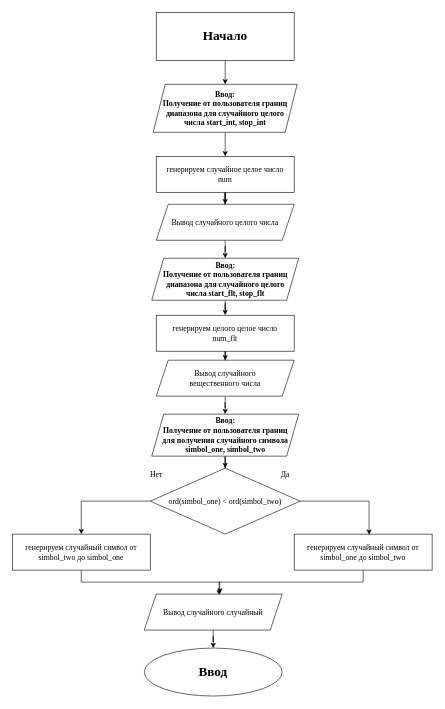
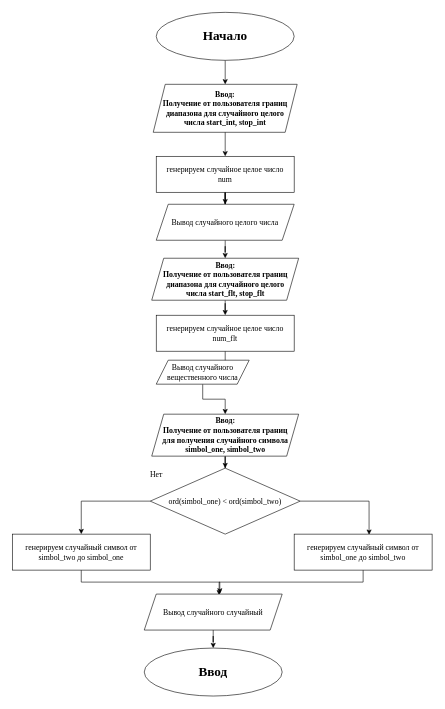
  <mxCell id="0" />
  <mxCell id="1" parent="0" />
  <mxCell id="2" value="" style="edgeStyle=orthogonalEdgeStyle;rounded=0;orthogonalLoop=1;jettySize=auto;html=1;" edge="1" parent="1" source="3" target="5"><mxGeometry relative="1" as="geometry" /></mxCell>
- <mxCell id="3" value="&lt;font face=&quot;Times New Roman&quot; style=&quot;font-size: 22px&quot;&gt;&lt;b&gt;Начало&lt;/b&gt;&lt;/font&gt;" style="whiteSpace=wrap;html=1;rounded=0;" vertex="1" parent="1"><mxGeometry x="260" y="20" width="230" height="80" as="geometry" /></mxCell>
+ <mxCell id="3" value="&lt;font face=&quot;Times New Roman&quot; style=&quot;font-size: 22px&quot;&gt;&lt;b&gt;Начало&lt;/b&gt;&lt;/font&gt;" style="ellipse;whiteSpace=wrap;html=1;" vertex="1" parent="1"><mxGeometry x="260" y="20" width="230" height="80" as="geometry" /></mxCell>
  <mxCell id="4" value="" style="edgeStyle=orthogonalEdgeStyle;rounded=0;orthogonalLoop=1;jettySize=auto;html=1;" edge="1" parent="1" source="22"><mxGeometry relative="1" as="geometry"><mxPoint x="375" y="300" as="targetPoint" /></mxGeometry></mxCell>
  <mxCell id="5" value="Ввод:&lt;br style=&quot;font-size: 13px&quot;&gt;Получение от пользователя границ диапазона для случайного целого &lt;br style=&quot;font-size: 13px&quot;&gt;числа start_int, stop_int" style="shape=parallelogram;perimeter=parallelogramPerimeter;whiteSpace=wrap;html=1;fixedSize=1;fontStyle=1;fontFamily=Times New Roman;fontSize=13;" vertex="1" parent="1"><mxGeometry x="255" y="140" width="240" height="80" as="geometry" /></mxCell>
  <mxCell id="6" value="" style="edgeStyle=orthogonalEdgeStyle;rounded=0;orthogonalLoop=1;jettySize=auto;html=1;fontFamily=Times New Roman;fontSize=13;" edge="1" parent="1" source="22" target="8"><mxGeometry relative="1" as="geometry" /></mxCell>
  <mxCell id="7" value="" style="edgeStyle=orthogonalEdgeStyle;rounded=0;orthogonalLoop=1;jettySize=auto;html=1;fontFamily=Times New Roman;fontSize=13;" edge="1" parent="1" source="8" target="10"><mxGeometry relative="1" as="geometry" /></mxCell>
  <mxCell id="8" value="Вывод случайного целого числа" style="shape=parallelogram;perimeter=parallelogramPerimeter;whiteSpace=wrap;html=1;fixedSize=1;fontFamily=Times New Roman;fontSize=13;" vertex="1" parent="1"><mxGeometry x="260" y="340" width="230" height="60" as="geometry" /></mxCell>
  <mxCell id="9" value="" style="edgeStyle=orthogonalEdgeStyle;rounded=0;orthogonalLoop=1;jettySize=auto;html=1;fontFamily=Times New Roman;fontSize=13;" edge="1" parent="1" source="10" target="12"><mxGeometry relative="1" as="geometry" /></mxCell>
  <mxCell id="10" value="&lt;span style=&quot;font-weight: 700&quot;&gt;Ввод:&lt;/span&gt;&lt;br style=&quot;font-weight: 700&quot;&gt;&lt;span style=&quot;font-weight: 700&quot;&gt;Получение от пользователя границ диапазона для случайного целого&lt;/span&gt;&lt;br style=&quot;font-weight: 700&quot;&gt;&lt;span style=&quot;font-weight: 700&quot;&gt;числа start_flt, stop_flt&lt;/span&gt;" style="shape=parallelogram;perimeter=parallelogramPerimeter;whiteSpace=wrap;html=1;fixedSize=1;fontFamily=Times New Roman;fontSize=13;" vertex="1" parent="1"><mxGeometry x="252.5" y="430" width="245" height="70" as="geometry" /></mxCell>
  <mxCell id="11" value="" style="edgeStyle=orthogonalEdgeStyle;rounded=0;orthogonalLoop=1;jettySize=auto;html=1;fontFamily=Times New Roman;fontSize=13;" edge="1" parent="1" source="12" target="14"><mxGeometry relative="1" as="geometry" /></mxCell>
- <mxCell id="12" value="&lt;span&gt;генерируем целого целое число&lt;/span&gt;&lt;br&gt;&lt;span&gt;num_flt&lt;/span&gt;" style="rounded=0;whiteSpace=wrap;html=1;fontFamily=Times New Roman;fontSize=13;" vertex="1" parent="1"><mxGeometry x="260" y="525" width="230" height="60" as="geometry" /></mxCell>
+ <mxCell id="12" value="&lt;span&gt;генерируем случайное целое число&lt;/span&gt;&lt;br&gt;&lt;span&gt;num_flt&lt;/span&gt;" style="rounded=0;whiteSpace=wrap;html=1;fontFamily=Times New Roman;fontSize=13;" vertex="1" parent="1"><mxGeometry x="260" y="525" width="230" height="60" as="geometry" /></mxCell>
  <mxCell id="13" value="" style="edgeStyle=orthogonalEdgeStyle;rounded=0;orthogonalLoop=1;jettySize=auto;html=1;fontFamily=Times New Roman;fontSize=13;" edge="1" parent="1" source="14" target="16"><mxGeometry relative="1" as="geometry" /></mxCell>
- <mxCell id="14" value="Вывод случайного &lt;br&gt;вещественного числа" style="shape=parallelogram;perimeter=parallelogramPerimeter;whiteSpace=wrap;html=1;fixedSize=1;fontFamily=Times New Roman;fontSize=13;" vertex="1" parent="1"><mxGeometry x="260" y="600" width="230" height="60" as="geometry" /></mxCell>
+ <mxCell id="14" value="Вывод случайного &lt;br&gt;вещественного числа" style="shape=parallelogram;perimeter=parallelogramPerimeter;whiteSpace=wrap;html=1;fixedSize=1;fontFamily=Times New Roman;fontSize=13;" vertex="1" parent="1"><mxGeometry x="260" y="600" width="155" height="40" as="geometry" /></mxCell>
  <mxCell id="15" value="" style="edgeStyle=orthogonalEdgeStyle;rounded=0;orthogonalLoop=1;jettySize=auto;html=1;fontFamily=Times New Roman;fontSize=13;" edge="1" parent="1" source="16" target="19"><mxGeometry relative="1" as="geometry" /></mxCell>
  <mxCell id="16" value="&lt;span style=&quot;font-weight: 700&quot;&gt;Ввод:&lt;/span&gt;&lt;br style=&quot;font-weight: 700&quot;&gt;&lt;span style=&quot;font-weight: 700&quot;&gt;Получение от пользователя границ &lt;br&gt;для получения случайного символа&lt;br&gt;simbol_one, simbol_two&lt;br&gt;&lt;/span&gt;" style="shape=parallelogram;perimeter=parallelogramPerimeter;whiteSpace=wrap;html=1;fixedSize=1;fontFamily=Times New Roman;fontSize=13;" vertex="1" parent="1"><mxGeometry x="252.5" y="690" width="245" height="70" as="geometry" /></mxCell>
  <mxCell id="17" style="edgeStyle=orthogonalEdgeStyle;rounded=0;orthogonalLoop=1;jettySize=auto;html=1;entryX=0.543;entryY=0.017;entryDx=0;entryDy=0;entryPerimeter=0;fontFamily=Times New Roman;fontSize=13;" edge="1" parent="1" source="19" target="25"><mxGeometry relative="1" as="geometry"><Array as="points"><mxPoint x="615" y="835" /></Array></mxGeometry></mxCell>
  <mxCell id="18" style="edgeStyle=orthogonalEdgeStyle;rounded=0;orthogonalLoop=1;jettySize=auto;html=1;fontFamily=Times New Roman;fontSize=13;" edge="1" parent="1" source="19" target="27"><mxGeometry relative="1" as="geometry"><Array as="points"><mxPoint x="135" y="835" /></Array></mxGeometry></mxCell>
  <mxCell id="19" value="ord(simbol_one) &amp;lt; ord(simbol_two)" style="rhombus;whiteSpace=wrap;html=1;fontFamily=Times New Roman;fontSize=13;" vertex="1" parent="1"><mxGeometry x="250" y="780" width="250" height="110" as="geometry" /></mxCell>
- <mxCell id="20" value="Да" style="text;html=1;align=center;verticalAlign=middle;resizable=0;points=[];autosize=1;fontSize=13;fontFamily=Times New Roman;" vertex="1" parent="1"><mxGeometry x="460" y="780" width="30" height="20" as="geometry" /></mxCell>
  <mxCell id="21" value="Нет" style="text;html=1;align=center;verticalAlign=middle;resizable=0;points=[];autosize=1;fontSize=13;fontFamily=Times New Roman;" vertex="1" parent="1"><mxGeometry x="240" y="780" width="40" height="20" as="geometry" /></mxCell>
  <mxCell id="22" value="генерируем случайное целое число&lt;br&gt;num" style="rounded=0;whiteSpace=wrap;html=1;fontFamily=Times New Roman;fontSize=13;" vertex="1" parent="1"><mxGeometry x="260" y="260" width="230" height="60" as="geometry" /></mxCell>
  <mxCell id="23" value="" style="edgeStyle=orthogonalEdgeStyle;rounded=0;orthogonalLoop=1;jettySize=auto;html=1;" edge="1" parent="1" source="5" target="22"><mxGeometry relative="1" as="geometry"><mxPoint x="375" y="220" as="sourcePoint" /><mxPoint x="375" y="300" as="targetPoint" /></mxGeometry></mxCell>
  <mxCell id="24" style="edgeStyle=orthogonalEdgeStyle;rounded=0;orthogonalLoop=1;jettySize=auto;html=1;entryX=0.543;entryY=0.033;entryDx=0;entryDy=0;entryPerimeter=0;fontFamily=Times New Roman;fontSize=13;" edge="1" parent="1" source="25" target="29"><mxGeometry relative="1" as="geometry"><Array as="points"><mxPoint x="605" y="970" /><mxPoint x="365" y="970" /></Array></mxGeometry></mxCell>
  <mxCell id="25" value="генерируем случайный символ от simbol_one до simbol_two" style="rounded=0;whiteSpace=wrap;html=1;fontFamily=Times New Roman;fontSize=13;" vertex="1" parent="1"><mxGeometry x="490" y="890" width="230" height="60" as="geometry" /></mxCell>
  <mxCell id="26" style="edgeStyle=orthogonalEdgeStyle;rounded=0;orthogonalLoop=1;jettySize=auto;html=1;entryX=0.548;entryY=-0.017;entryDx=0;entryDy=0;entryPerimeter=0;fontFamily=Times New Roman;fontSize=13;" edge="1" parent="1" source="27" target="29"><mxGeometry relative="1" as="geometry" /></mxCell>
  <mxCell id="27" value="генерируем случайный символ от simbol_two до simbol_one" style="rounded=0;whiteSpace=wrap;html=1;fontFamily=Times New Roman;fontSize=13;" vertex="1" parent="1"><mxGeometry x="20" y="890" width="230" height="60" as="geometry" /></mxCell>
  <mxCell id="28" value="" style="edgeStyle=orthogonalEdgeStyle;rounded=0;orthogonalLoop=1;jettySize=auto;html=1;fontFamily=Times New Roman;fontSize=13;" edge="1" parent="1" source="29" target="30"><mxGeometry relative="1" as="geometry" /></mxCell>
  <mxCell id="29" value="Вывод случайного случайный" style="shape=parallelogram;perimeter=parallelogramPerimeter;whiteSpace=wrap;html=1;fixedSize=1;fontFamily=Times New Roman;fontSize=13;" vertex="1" parent="1"><mxGeometry x="240" y="990" width="230" height="60" as="geometry" /></mxCell>
  <mxCell id="30" value="&lt;font face=&quot;Times New Roman&quot; style=&quot;font-size: 22px&quot;&gt;&lt;b&gt;Ввод&lt;/b&gt;&lt;/font&gt;" style="ellipse;whiteSpace=wrap;html=1;" vertex="1" parent="1"><mxGeometry x="240" y="1080" width="230" height="80" as="geometry" /></mxCell>
